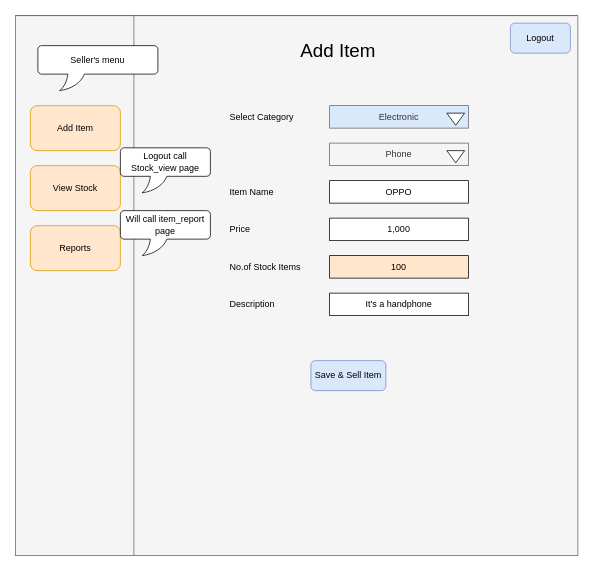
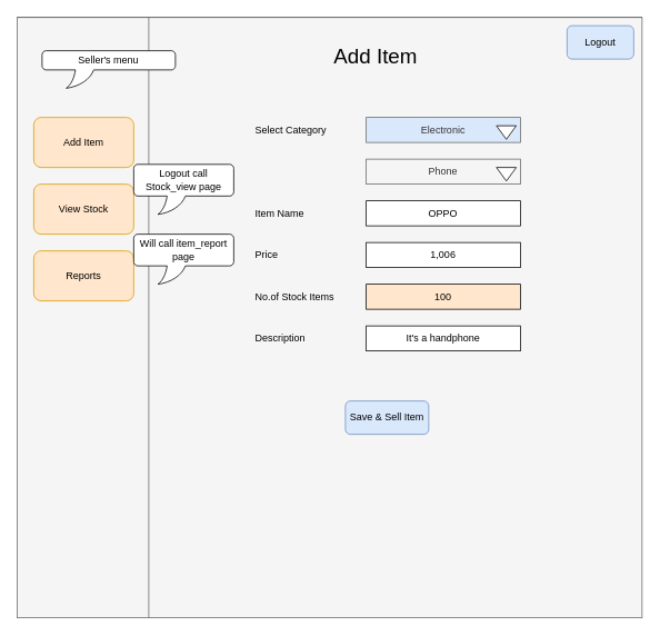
  <mxCell id="0" />
  <mxCell id="1" parent="0" />
  <mxCell id="2" value="" style="shape=internalStorage;whiteSpace=wrap;html=1;backgroundOutline=1;dx=158;dy=0;gradientDirection=north;fillColor=#f5f5f5;strokeColor=#666666;fontColor=#333333;" parent="1" vertex="1"><mxGeometry x="20" y="20" width="750" height="720" as="geometry" /></mxCell>
  <mxCell id="3" value="" style="rounded=1;whiteSpace=wrap;html=1;fillColor=#ffe6cc;strokeColor=#d79b00;" parent="1" vertex="1"><mxGeometry x="40" y="140" width="120" height="60" as="geometry" /></mxCell>
  <mxCell id="4" value="" style="rounded=1;whiteSpace=wrap;html=1;fillColor=#ffe6cc;strokeColor=#d79b00;" parent="1" vertex="1"><mxGeometry x="40" y="220" width="120" height="60" as="geometry" /></mxCell>
  <mxCell id="5" value="" style="rounded=1;whiteSpace=wrap;html=1;fillColor=#ffe6cc;strokeColor=#d79b00;" parent="1" vertex="1"><mxGeometry x="40" y="300" width="120" height="60" as="geometry" /></mxCell>
  <mxCell id="6" value="Add Item" style="text;html=1;strokeColor=none;fillColor=none;align=center;verticalAlign=middle;whiteSpace=wrap;rounded=0;" parent="1" vertex="1"><mxGeometry x="40" y="150" width="120" height="40" as="geometry" /></mxCell>
  <mxCell id="7" value="View Stock" style="text;html=1;strokeColor=none;fillColor=none;align=center;verticalAlign=middle;whiteSpace=wrap;rounded=0;" parent="1" vertex="1"><mxGeometry x="40" y="230" width="120" height="40" as="geometry" /></mxCell>
  <mxCell id="8" value="Reports" style="text;html=1;strokeColor=none;fillColor=none;align=center;verticalAlign=middle;whiteSpace=wrap;rounded=0;" parent="1" vertex="1"><mxGeometry x="40" y="310" width="120" height="40" as="geometry" /></mxCell>
  <mxCell id="9" value="" style="rounded=1;whiteSpace=wrap;html=1;fillColor=#dae8fc;strokeColor=#6c8ebf;" parent="1" vertex="1"><mxGeometry x="680" y="30" width="80" height="40" as="geometry" /></mxCell>
  <mxCell id="10" value="Logout" style="text;html=1;strokeColor=none;fillColor=none;align=center;verticalAlign=middle;whiteSpace=wrap;rounded=0;" parent="1" vertex="1"><mxGeometry x="680" y="40" width="80" height="20" as="geometry" /></mxCell>
  <mxCell id="11" value="&lt;font style=&quot;font-size: 25px&quot;&gt;Add Item&lt;br&gt;&lt;/font&gt;" style="text;html=1;strokeColor=none;fillColor=none;align=center;verticalAlign=middle;whiteSpace=wrap;rounded=0;" vertex="1" parent="1"><mxGeometry x="341" y="40" width="219" height="50" as="geometry" /></mxCell>
  <mxCell id="12" value="Electronic" style="rounded=0;whiteSpace=wrap;html=1;shadow=0;glass=0;comic=0;fillColor=#dae8fc;strokeColor=#666666;fontColor=#333333;" vertex="1" parent="1"><mxGeometry x="439" y="140" width="185" height="30" as="geometry" /></mxCell>
  <mxCell id="13" value="Select Category" style="text;html=1;strokeColor=none;fillColor=none;align=left;verticalAlign=middle;whiteSpace=wrap;rounded=0;shadow=0;glass=0;comic=0;" vertex="1" parent="1"><mxGeometry x="304" y="140" width="90" height="30" as="geometry" /></mxCell>
  <mxCell id="14" value="" style="triangle;whiteSpace=wrap;html=1;rotation=90;" vertex="1" parent="1"><mxGeometry x="599" y="146.25" width="16.25" height="23.75" as="geometry" /></mxCell>
  <mxCell id="15" value="Phone" style="rounded=0;whiteSpace=wrap;html=1;shadow=0;glass=0;comic=0;fillColor=#f5f5f5;strokeColor=#666666;fontColor=#333333;" vertex="1" parent="1"><mxGeometry x="439" y="190" width="185" height="30" as="geometry" /></mxCell>
  <mxCell id="16" value="" style="triangle;whiteSpace=wrap;html=1;rotation=90;" vertex="1" parent="1"><mxGeometry x="599" y="196.25" width="16.25" height="23.75" as="geometry" /></mxCell>
  <mxCell id="17" value="OPPO" style="rounded=0;whiteSpace=wrap;html=1;shadow=0;glass=0;comic=0;" vertex="1" parent="1"><mxGeometry x="439" y="240" width="185" height="30" as="geometry" /></mxCell>
  <mxCell id="18" value="Item Name" style="text;html=1;strokeColor=none;fillColor=none;align=left;verticalAlign=middle;whiteSpace=wrap;rounded=0;shadow=0;glass=0;comic=0;" vertex="1" parent="1"><mxGeometry x="304" y="240" width="116" height="30" as="geometry" /></mxCell>
- <mxCell id="19" value="1,000" style="rounded=0;whiteSpace=wrap;html=1;shadow=0;glass=0;comic=0;" vertex="1" parent="1"><mxGeometry x="439" y="290" width="185" height="30" as="geometry" /></mxCell>
+ <mxCell id="19" value="1,006" style="rounded=0;whiteSpace=wrap;html=1;shadow=0;glass=0;comic=0;" vertex="1" parent="1"><mxGeometry x="439" y="290" width="185" height="30" as="geometry" /></mxCell>
  <mxCell id="20" value="Price" style="text;html=1;strokeColor=none;fillColor=none;align=left;verticalAlign=middle;whiteSpace=wrap;rounded=0;shadow=0;glass=0;comic=0;" vertex="1" parent="1"><mxGeometry x="304" y="290" width="116" height="30" as="geometry" /></mxCell>
  <mxCell id="21" value="100" style="rounded=0;whiteSpace=wrap;html=1;shadow=0;glass=0;comic=0;fillColor=#ffe6cc;" vertex="1" parent="1"><mxGeometry x="439" y="340" width="185" height="30" as="geometry" /></mxCell>
  <mxCell id="22" value="No.of Stock Items" style="text;html=1;strokeColor=none;fillColor=none;align=left;verticalAlign=middle;whiteSpace=wrap;rounded=0;shadow=0;glass=0;comic=0;" vertex="1" parent="1"><mxGeometry x="304" y="340" width="116" height="30" as="geometry" /></mxCell>
  <mxCell id="23" value="Save &amp;amp; Sell Item" style="rounded=1;whiteSpace=wrap;html=1;fillColor=#dae8fc;strokeColor=#6c8ebf;" vertex="1" parent="1"><mxGeometry x="414" y="480" width="100" height="40" as="geometry" /></mxCell>
  <mxCell id="24" value="It's a handphone" style="rounded=0;whiteSpace=wrap;html=1;shadow=0;glass=0;comic=0;" vertex="1" parent="1"><mxGeometry x="439" y="390" width="185" height="30" as="geometry" /></mxCell>
  <mxCell id="25" value="Description" style="text;html=1;strokeColor=none;fillColor=none;align=left;verticalAlign=middle;whiteSpace=wrap;rounded=0;shadow=0;glass=0;comic=0;" vertex="1" parent="1"><mxGeometry x="304" y="390" width="116" height="30" as="geometry" /></mxCell>
- <mxCell id="26" value="Seller's menu" style="whiteSpace=wrap;html=1;shape=mxgraph.basic.roundRectCallout;dx=51;dy=22;size=5;boundedLbl=1;rounded=0;align=center;" vertex="1" parent="1"><mxGeometry x="50" y="60" width="160" height="60" as="geometry" /></mxCell>
+ <mxCell id="26" value="Seller's menu" style="whiteSpace=wrap;html=1;shape=mxgraph.basic.roundRectCallout;dx=51;dy=22;size=5;boundedLbl=1;rounded=0;align=center;" vertex="1" parent="1"><mxGeometry x="50" y="60" width="160" height="45" as="geometry" /></mxCell>
  <mxCell id="27" value="Logout call Stock_view page" style="whiteSpace=wrap;html=1;shape=mxgraph.basic.roundRectCallout;dx=51;dy=22;size=5;boundedLbl=1;rounded=0;align=center;" vertex="1" parent="1"><mxGeometry x="160" y="196.25" width="120" height="60" as="geometry" /></mxCell>
  <mxCell id="28" value="Will call item_report page" style="whiteSpace=wrap;html=1;shape=mxgraph.basic.roundRectCallout;dx=51;dy=22;size=5;boundedLbl=1;rounded=0;align=center;" vertex="1" parent="1"><mxGeometry x="160" y="280" width="120" height="60" as="geometry" /></mxCell>
